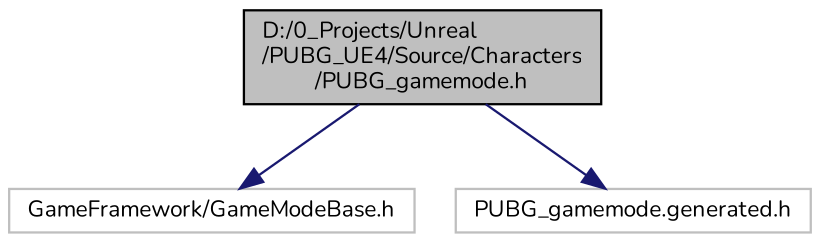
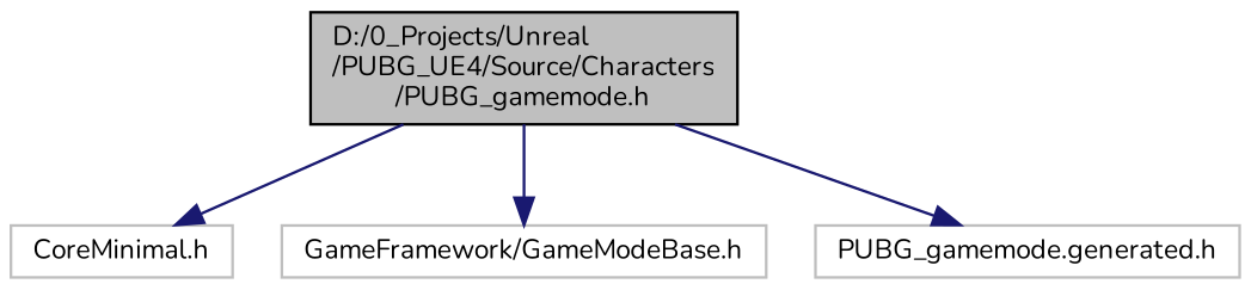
  digraph {
    fontname=Nunito
    node [color=grey75 fillcolor=white fontname=Nunito fontsize=10 shape=record style=filled]
    edge [color=midnightblue fontname=Nunito fontsize=10 labelfontname=Helvetica labelfontsize=10 style=solid]
    n1 [color=black fillcolor=grey75 fontcolor=black height=0.2 label="D:/0_Projects/Unreal\l/PUBG_UE4/Source/Characters\l/PUBG_gamemode.h" width=0.4]
+   n2 [height=0.2 label="CoreMinimal.h" width=0.4]
    n3 [height=0.2 label="GameFramework/GameModeBase.h" width=0.4]
    n4 [height=0.2 label="PUBG_gamemode.generated.h" width=0.4]
+   n1 -> n2
    n1 -> n3
    n1 -> n4
  }
